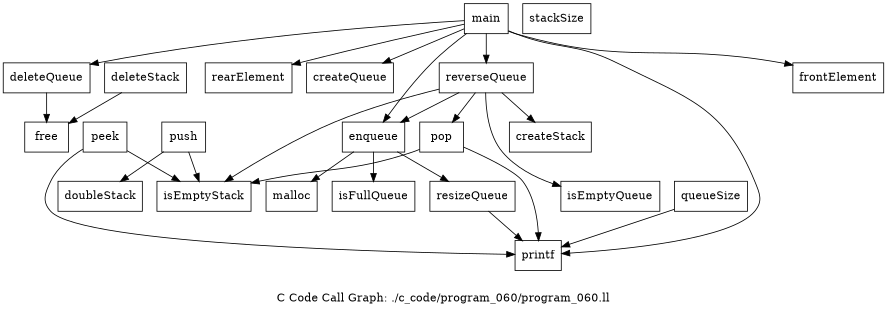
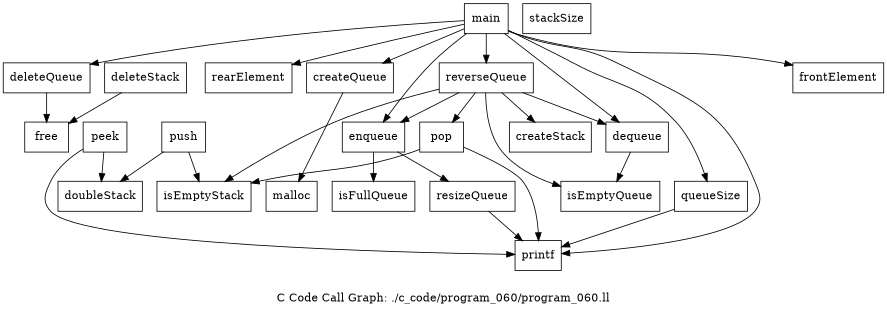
  digraph {
    label="C Code Call Graph: ./c_code/program_060/program_060.ll"
    node [shape=record]
    n1 [label="{createStack}"]
    n2 [label="{malloc}"]
    n3 [label="{isEmptyStack}"]
    n4 [label="{stackSize}"]
    n5 [label="{doubleStack}"]
    n6 [label="{push}"]
    n7 [label="{pop}"]
    n8 [label="{printf}"]
    n9 [label="{peek}"]
    n10 [label="{deleteStack}"]
    n11 [label="{free}"]
    n12 [label="{createQueue}"]
    n13 [label="{queueSize}"]
    n14 [label="{frontElement}"]
    n15 [label="{rearElement}"]
    n16 [label="{isEmptyQueue}"]
    n17 [label="{isFullQueue}"]
    n18 [label="{resizeQueue}"]
    n19 [label="{enqueue}"]
+   n20 [label="{dequeue}"]
    n21 [label="{deleteQueue}"]
    n22 [label="{reverseQueue}"]
    n23 [label="{main}"]
    n6 -> n3
    n6 -> n5
    n7 -> n3
    n7 -> n8
-   n9 -> n3
+   n9 -> n5
    n9 -> n8
    n10 -> n11
-   n19 -> n2
+   n12 -> n2
    n13 -> n8
    n18 -> n8
    n19 -> n17
    n19 -> n18
+   n20 -> n16
    n21 -> n11
    n22 -> n1
    n22 -> n3
    n22 -> n7
    n22 -> n16
    n22 -> n19
+   n22 -> n20
    n23 -> n8
    n23 -> n12
+   n23 -> n13
    n23 -> n14
    n23 -> n15
    n23 -> n19
+   n23 -> n20
    n23 -> n21
    n23 -> n22
  }
